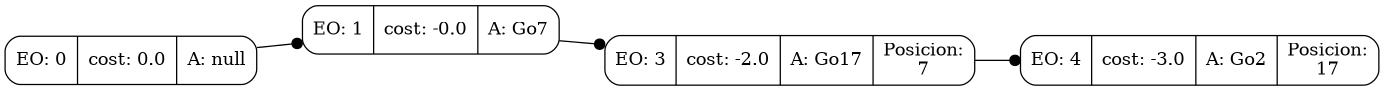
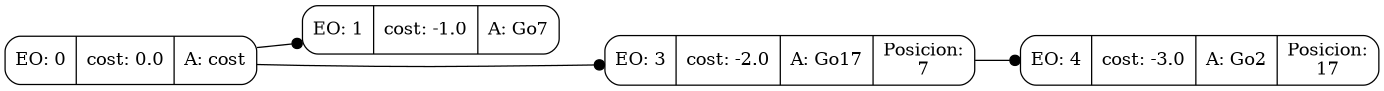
  digraph {
    rankdir=LR
    node [shape=Mrecord]
    edge [arrowhead=dot]
-   n1 [label="{EO: 0|cost: 0.0|A: null}"]
-   n2 [label="{EO: 1|cost: -0.0|A: Go7}"]
+   n1 [label="{EO: 0|cost: 0.0|A: cost}"]
+   n2 [label="{EO: 1|cost: -1.0|A: Go7}"]
    n3 [label="{EO: 3|cost: -2.0|A: Go17|Posicion:\n7}"]
    n4 [label="{EO: 4|cost: -3.0|A: Go2|Posicion:\n17}"]
    n1 -> n2
-   n2 -> n3
+   n1 -> n3
    n3 -> n4
  }
